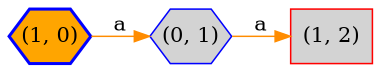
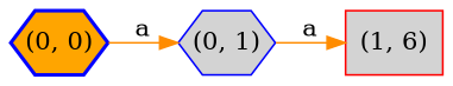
  digraph {
    nodesep=0.25
    rankdir=LR
    ranksep=0.4
    node [color=blue fillcolor=lightgrey fixedsize=true fontsize=14 penwidth=1.0 shape=hexagon style=filled]
    edge [color=darkorange fontsize=14]
-   n1 [fillcolor=orange height=0.5 label="(1, 0)" penwidth=2.0]
+   n1 [fillcolor=orange height=0.5 label="(0, 0)" penwidth=2.0]
    n2 [height=0.5 label="(0, 1)"]
-   n3 [color=red height=0.5 label="(1, 2)" shape=box]
+   n3 [color=red height=0.5 label="(1, 6)" shape=box]
    n1 -> n2 [label=a]
    n2 -> n3 [label=a]
  }
